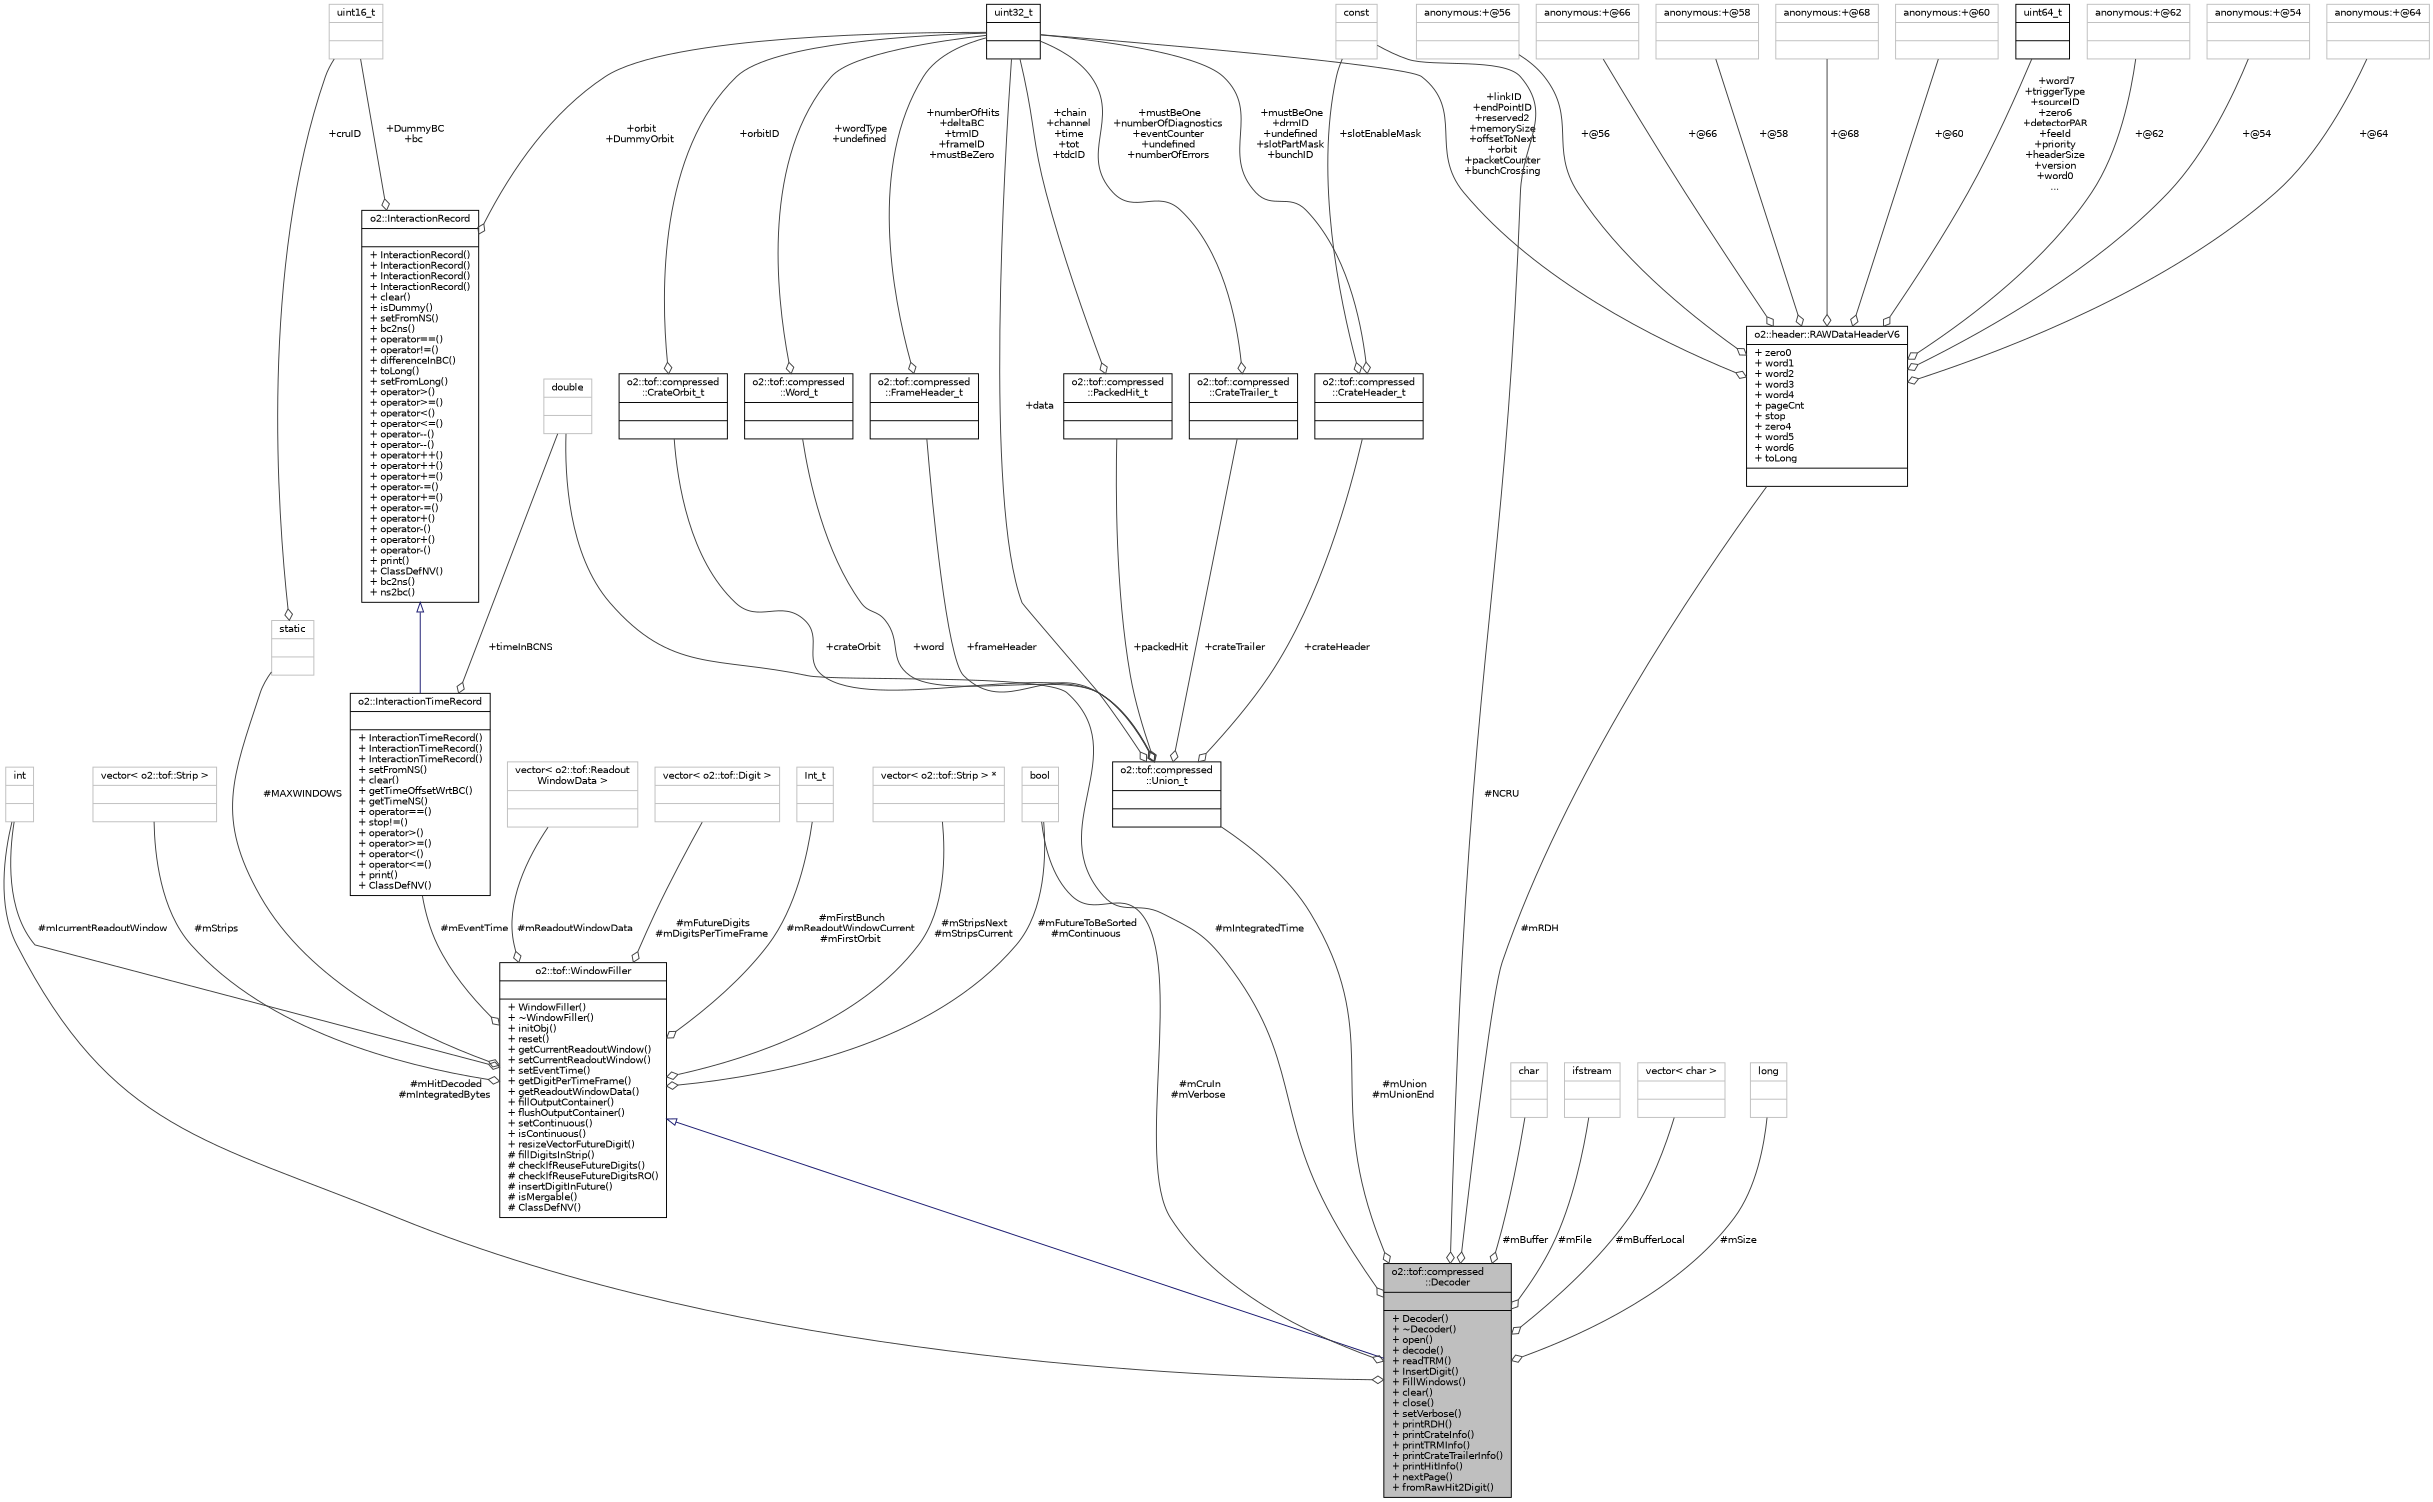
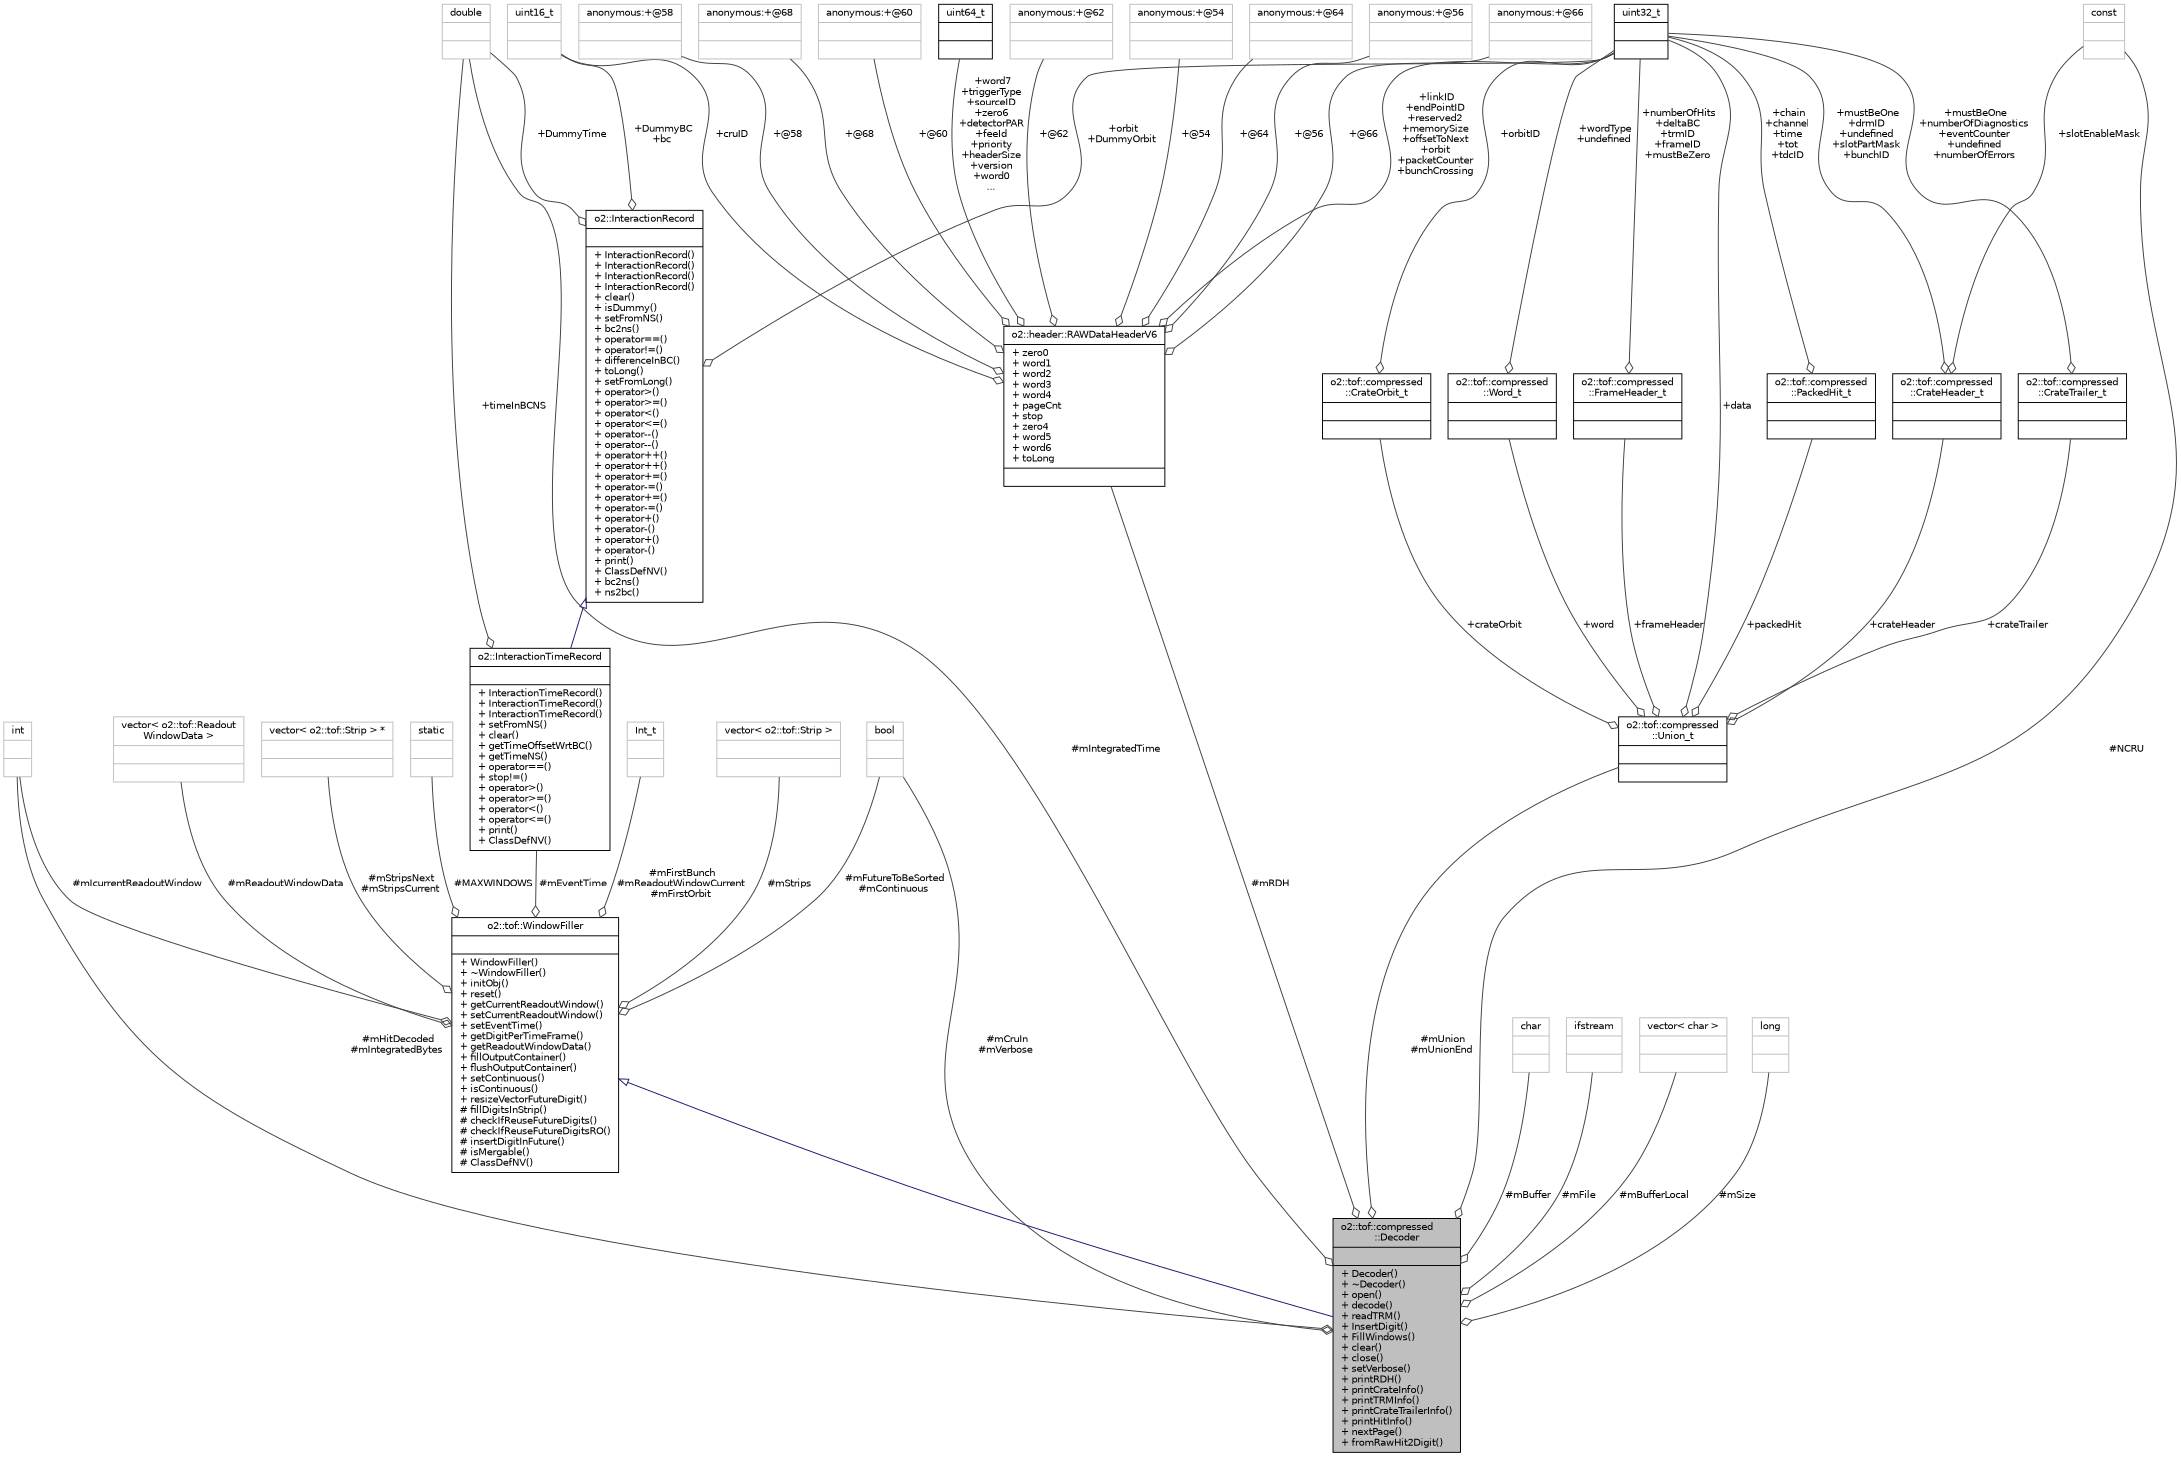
  digraph {
    node [color=grey75 fontname=Helvetica fontsize=10 shape=record]
    edge [color=grey25 fontname=Helvetica fontsize=10 labelfontname=Helvetica labelfontsize=10 style=solid arrowhead=odiamond]
    n1 [color=black fillcolor=grey75 fontcolor=black height=0.2 label="{o2::tof::compressed\l::Decoder\n||+ Decoder()\l+ ~Decoder()\l+ open()\l+ decode()\l+ readTRM()\l+ InsertDigit()\l+ FillWindows()\l+ clear()\l+ close()\l+ setVerbose()\l+ printRDH()\l+ printCrateInfo()\l+ printTRMInfo()\l+ printCrateTrailerInfo()\l+ printHitInfo()\l+ nextPage()\l+ fromRawHit2Digit()\l}" style=filled width=0.4]
    n2 [color=black height=0.2 label="{o2::tof::WindowFiller\n||+ WindowFiller()\l+ ~WindowFiller()\l+ initObj()\l+ reset()\l+ getCurrentReadoutWindow()\l+ setCurrentReadoutWindow()\l+ setEventTime()\l+ getDigitPerTimeFrame()\l+ getReadoutWindowData()\l+ fillOutputContainer()\l+ flushOutputContainer()\l+ setContinuous()\l+ isContinuous()\l+ resizeVectorFutureDigit()\l# fillDigitsInStrip()\l# checkIfReuseFutureDigits()\l# checkIfReuseFutureDigitsRO()\l# insertDigitInFuture()\l# isMergable()\l# ClassDefNV()\l}" width=0.4]
    n3 [height=0.2 label="{vector\< o2::tof::Strip \> *\n||}" width=0.4]
    n4 [height=0.2 label="{vector\< o2::tof::Strip \>\n||}" width=0.4]
    n5 [height=0.2 label="{vector\< o2::tof::Readout\lWindowData \>\n||}" width=0.4]
-   n6 [height=0.2 label="{vector\< o2::tof::Digit \>\n||}" width=0.4]
    n7 [height=0.2 label="{int\n||}" width=0.4]
    n8 [height=0.2 label="{bool\n||}" width=0.4]
    n9 [height=0.2 label="{static\n||}" width=0.4]
    n10 [height=0.2 label="{Int_t\n||}" width=0.4]
    n11 [color=black height=0.2 label="{o2::InteractionTimeRecord\n||+ InteractionTimeRecord()\l+ InteractionTimeRecord()\l+ InteractionTimeRecord()\l+ setFromNS()\l+ clear()\l+ getTimeOffsetWrtBC()\l+ getTimeNS()\l+ operator==()\l+ stop!=()\l+ operator\>()\l+ operator\>=()\l+ operator\<()\l+ operator\<=()\l+ print()\l+ ClassDefNV()\l}" width=0.4]
    n12 [color=black height=0.2 label="{o2::InteractionRecord\n||+ InteractionRecord()\l+ InteractionRecord()\l+ InteractionRecord()\l+ InteractionRecord()\l+ clear()\l+ isDummy()\l+ setFromNS()\l+ bc2ns()\l+ operator==()\l+ operator!=()\l+ differenceInBC()\l+ toLong()\l+ setFromLong()\l+ operator\>()\l+ operator\>=()\l+ operator\<()\l+ operator\<=()\l+ operator--()\l+ operator--()\l+ operator++()\l+ operator++()\l+ operator+=()\l+ operator-=()\l+ operator+=()\l+ operator-=()\l+ operator+()\l+ operator-()\l+ operator+()\l+ operator-()\l+ print()\l+ ClassDefNV()\l+ bc2ns()\l+ ns2bc()\l}" width=0.4]
    n13 [height=0.2 label="{double\n||}" width=0.4]
    n14 [height=0.2 label="{uint16_t\n||}" width=0.4]
    n15 [color=black height=0.2 label="{o2::header::RAWDataHeaderV6\n|+ zero0\l+ word1\l+ word2\l+ word3\l+ word4\l+ pageCnt\l+ stop\l+ zero4\l+ word5\l+ word6\l+ toLong\l|}" width=0.4]
    n16 [color=black height=0.2 label="{uint32_t\n||}" width=0.4]
    n17 [color=black height=0.2 label="{o2::tof::compressed\l::Union_t\n||}" width=0.4]
    n18 [color=black height=0.2 label="{o2::tof::compressed\l::PackedHit_t\n||}" width=0.4]
    n19 [color=black height=0.2 label="{o2::tof::compressed\l::CrateTrailer_t\n||}" width=0.4]
    n20 [color=black height=0.2 label="{o2::tof::compressed\l::CrateOrbit_t\n||}" width=0.4]
    n21 [color=black height=0.2 label="{o2::tof::compressed\l::Word_t\n||}" width=0.4]
    n22 [color=black height=0.2 label="{o2::tof::compressed\l::FrameHeader_t\n||}" width=0.4]
    n23 [color=black height=0.2 label="{o2::tof::compressed\l::CrateHeader_t\n||}" width=0.4]
    n24 [color=black height=0.2 label="{uint64_t\n||}" width=0.4]
    n25 [height=0.2 label="{anonymous:+@62\n||}" width=0.4]
    n26 [height=0.2 label="{anonymous:+@54\n||}" width=0.4]
    n27 [height=0.2 label="{anonymous:+@64\n||}" width=0.4]
    n28 [height=0.2 label="{anonymous:+@56\n||}" width=0.4]
    n29 [height=0.2 label="{anonymous:+@66\n||}" width=0.4]
    n30 [height=0.2 label="{anonymous:+@58\n||}" width=0.4]
    n31 [height=0.2 label="{anonymous:+@68\n||}" width=0.4]
    n32 [height=0.2 label="{anonymous:+@60\n||}" width=0.4]
    n33 [height=0.2 label="{const\n||}" width=0.4]
    n34 [height=0.2 label="{char\n||}" width=0.4]
    n35 [height=0.2 label="{ifstream\n||}" width=0.4]
    n36 [height=0.2 label="{vector\< char \>\n||}" width=0.4]
    n37 [height=0.2 label="{long\n||}" width=0.4]
    n2 -> n1 [arrowtail=onormal color=midnightblue dir=back arrowhead=""]
    n3 -> n2 [label=" #mStripsNext\n#mStripsCurrent"]
    n4 -> n2 [label=" #mStrips"]
    n5 -> n2 [label=" #mReadoutWindowData"]
-   n6 -> n2 [label=" #mFutureDigits\n#mDigitsPerTimeFrame"]
    n7 -> n1 [label=" #mHitDecoded\n#mIntegratedBytes"]
    n7 -> n2 [label=" #mIcurrentReadoutWindow"]
    n8 -> n1 [label=" #mCruIn\n#mVerbose"]
    n8 -> n2 [label=" #mFutureToBeSorted\n#mContinuous"]
    n9 -> n2 [label=" #MAXWINDOWS"]
    n10 -> n2 [label=" #mFirstBunch\n#mReadoutWindowCurrent\n#mFirstOrbit"]
    n11 -> n2 [label=" #mEventTime"]
    n12 -> n11 [arrowtail=onormal color=midnightblue dir=back arrowhead=""]
    n13 -> n1 [label=" #mIntegratedTime"]
    n13 -> n11 [label=" +timeInBCNS"]
+   n13 -> n12 [label=" +DummyTime"]
    n14 -> n12 [label=" +DummyBC\n+bc"]
-   n14 -> n9 [label=" +cruID"]
+   n14 -> n15 [label=" +cruID"]
    n15 -> n1 [label=" #mRDH"]
    n16 -> n12 [label=" +orbit\n+DummyOrbit"]
    n16 -> n15 [label=" +linkID\n+endPointID\n+reserved2\n+memorySize\n+offsetToNext\n+orbit\n+packetCounter\n+bunchCrossing"]
    n16 -> n17 [label=" +data"]
    n16 -> n18 [label=" +chain\n+channel\n+time\n+tot\n+tdcID"]
    n16 -> n19 [label=" +mustBeOne\n+numberOfDiagnostics\n+eventCounter\n+undefined\n+numberOfErrors"]
    n16 -> n20 [label=" +orbitID"]
    n16 -> n21 [label=" +wordType\n+undefined"]
    n16 -> n22 [label=" +numberOfHits\n+deltaBC\n+trmID\n+frameID\n+mustBeZero"]
    n16 -> n23 [label=" +mustBeOne\n+drmID\n+undefined\n+slotPartMask\n+bunchID"]
    n17 -> n1 [label=" #mUnion\n#mUnionEnd"]
    n18 -> n17 [label=" +packedHit"]
    n19 -> n17 [label=" +crateTrailer"]
    n20 -> n17 [label=" +crateOrbit"]
    n21 -> n17 [label=" +word"]
    n22 -> n17 [label=" +frameHeader"]
    n23 -> n17 [label=" +crateHeader"]
    n24 -> n15 [label=" +word7\n+triggerType\n+sourceID\n+zero6\n+detectorPAR\n+feeId\n+priority\n+headerSize\n+version\n+word0\n..."]
    n25 -> n15 [label=" +@62"]
    n26 -> n15 [label=" +@54"]
    n27 -> n15 [label=" +@64"]
    n28 -> n15 [label=" +@56"]
    n29 -> n15 [label=" +@66"]
    n30 -> n15 [label=" +@58"]
    n31 -> n15 [label=" +@68"]
    n32 -> n15 [label=" +@60"]
    n33 -> n1 [label=" #NCRU"]
    n33 -> n23 [label=" +slotEnableMask"]
    n34 -> n1 [label=" #mBuffer"]
    n35 -> n1 [label=" #mFile"]
    n36 -> n1 [label=" #mBufferLocal"]
    n37 -> n1 [label=" #mSize"]
  }
